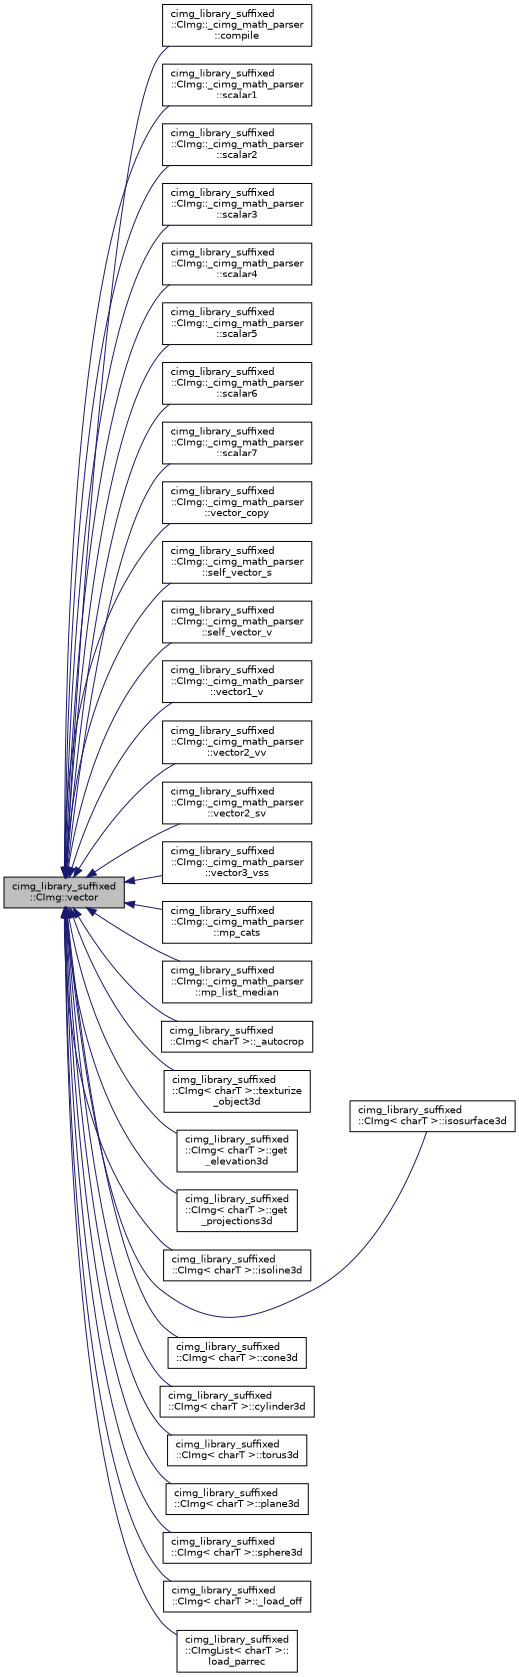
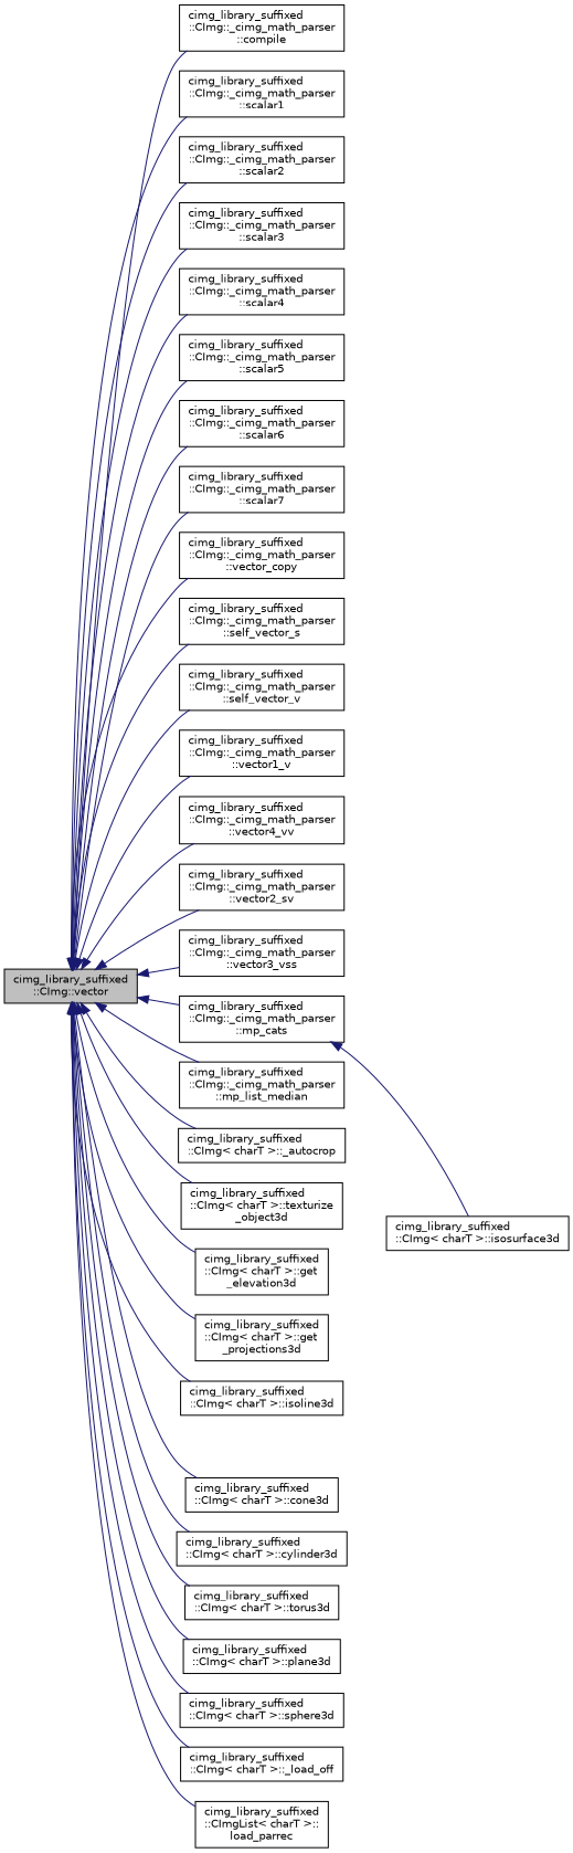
  digraph {
    rankdir=LR
    node [color=black fillcolor=white fontname=Helvetica fontsize=10 shape=record style=filled]
    edge [color=midnightblue dir=back fontname=Helvetica fontsize=10 labelfontname=Helvetica labelfontsize=10 style=solid]
    n1 [fillcolor=grey75 fontcolor=black height=0.2 label="cimg_library_suffixed\l::CImg::vector" width=0.4]
    n2 [height=0.2 label="cimg_library_suffixed\l::CImg::_cimg_math_parser\l::compile" width=0.4]
    n3 [height=0.2 label="cimg_library_suffixed\l::CImg::_cimg_math_parser\l::scalar1" width=0.4]
    n4 [height=0.2 label="cimg_library_suffixed\l::CImg::_cimg_math_parser\l::scalar2" width=0.4]
    n5 [height=0.2 label="cimg_library_suffixed\l::CImg::_cimg_math_parser\l::scalar3" width=0.4]
    n6 [height=0.2 label="cimg_library_suffixed\l::CImg::_cimg_math_parser\l::scalar4" width=0.4]
    n7 [height=0.2 label="cimg_library_suffixed\l::CImg::_cimg_math_parser\l::scalar5" width=0.4]
    n8 [height=0.2 label="cimg_library_suffixed\l::CImg::_cimg_math_parser\l::scalar6" width=0.4]
    n9 [height=0.2 label="cimg_library_suffixed\l::CImg::_cimg_math_parser\l::scalar7" width=0.4]
    n10 [height=0.2 label="cimg_library_suffixed\l::CImg::_cimg_math_parser\l::vector_copy" width=0.4]
    n11 [height=0.2 label="cimg_library_suffixed\l::CImg::_cimg_math_parser\l::self_vector_s" width=0.4]
    n12 [height=0.2 label="cimg_library_suffixed\l::CImg::_cimg_math_parser\l::self_vector_v" width=0.4]
    n13 [height=0.2 label="cimg_library_suffixed\l::CImg::_cimg_math_parser\l::vector1_v" width=0.4]
-   n14 [height=0.2 label="cimg_library_suffixed\l::CImg::_cimg_math_parser\l::vector2_vv" width=0.4]
+   n14 [height=0.2 label="cimg_library_suffixed\l::CImg::_cimg_math_parser\l::vector4_vv" width=0.4]
    n15 [height=0.2 label="cimg_library_suffixed\l::CImg::_cimg_math_parser\l::vector2_sv" width=0.4]
    n16 [height=0.2 label="cimg_library_suffixed\l::CImg::_cimg_math_parser\l::vector3_vss" width=0.4]
    n17 [height=0.2 label="cimg_library_suffixed\l::CImg::_cimg_math_parser\l::mp_cats" width=0.4]
    n18 [height=0.2 label="cimg_library_suffixed\l::CImg::_cimg_math_parser\l::mp_list_median" width=0.4]
    n19 [height=0.2 label="cimg_library_suffixed\l::CImg\< charT \>::_autocrop" width=0.4]
    n20 [height=0.2 label="cimg_library_suffixed\l::CImg\< charT \>::texturize\l_object3d" width=0.4]
    n21 [height=0.2 label="cimg_library_suffixed\l::CImg\< charT \>::get\l_elevation3d" width=0.4]
    n22 [height=0.2 label="cimg_library_suffixed\l::CImg\< charT \>::get\l_projections3d" width=0.4]
    n23 [height=0.2 label="cimg_library_suffixed\l::CImg\< charT \>::isoline3d" width=0.4]
    n24 [height=0.2 label="cimg_library_suffixed\l::CImg\< charT \>::isosurface3d" width=0.4]
    n25 [height=0.2 label="cimg_library_suffixed\l::CImg\< charT \>::cone3d" width=0.4]
    n26 [height=0.2 label="cimg_library_suffixed\l::CImg\< charT \>::cylinder3d" width=0.4]
    n27 [height=0.2 label="cimg_library_suffixed\l::CImg\< charT \>::torus3d" width=0.4]
    n28 [height=0.2 label="cimg_library_suffixed\l::CImg\< charT \>::plane3d" width=0.4]
    n29 [height=0.2 label="cimg_library_suffixed\l::CImg\< charT \>::sphere3d" width=0.4]
    n30 [height=0.2 label="cimg_library_suffixed\l::CImg\< charT \>::_load_off" width=0.4]
    n31 [height=0.2 label="cimg_library_suffixed\l::CImgList\< charT \>::\lload_parrec" width=0.4]
    n1 -> n2
    n1 -> n3
    n1 -> n4
    n1 -> n5
    n1 -> n6
    n1 -> n7
    n1 -> n8
    n1 -> n9
    n1 -> n10
    n1 -> n11
    n1 -> n12
    n1 -> n13
    n1 -> n14
    n1 -> n15
    n1 -> n16
    n1 -> n17
    n1 -> n18
    n1 -> n19
    n1 -> n20
    n1 -> n21
    n1 -> n22
    n1 -> n23
-   n1 -> n24
+   n17 -> n24
    n1 -> n25
    n1 -> n26
    n1 -> n27
    n1 -> n28
    n1 -> n29
    n1 -> n30
    n1 -> n31
  }
